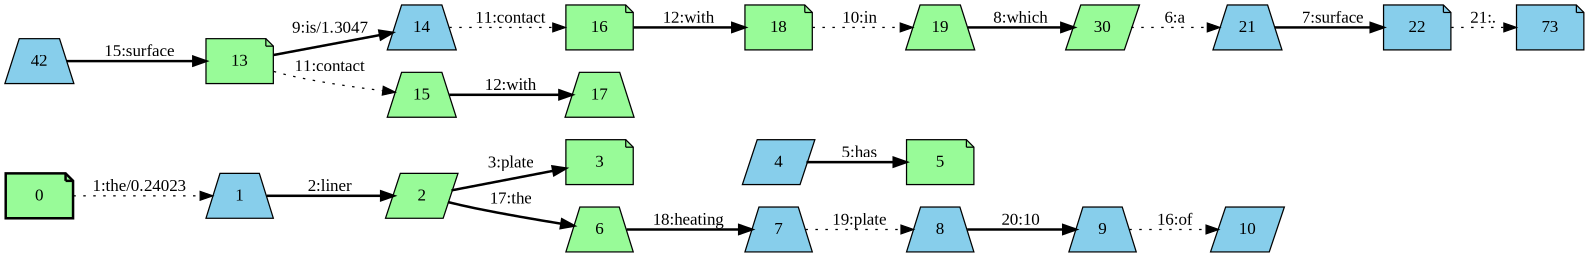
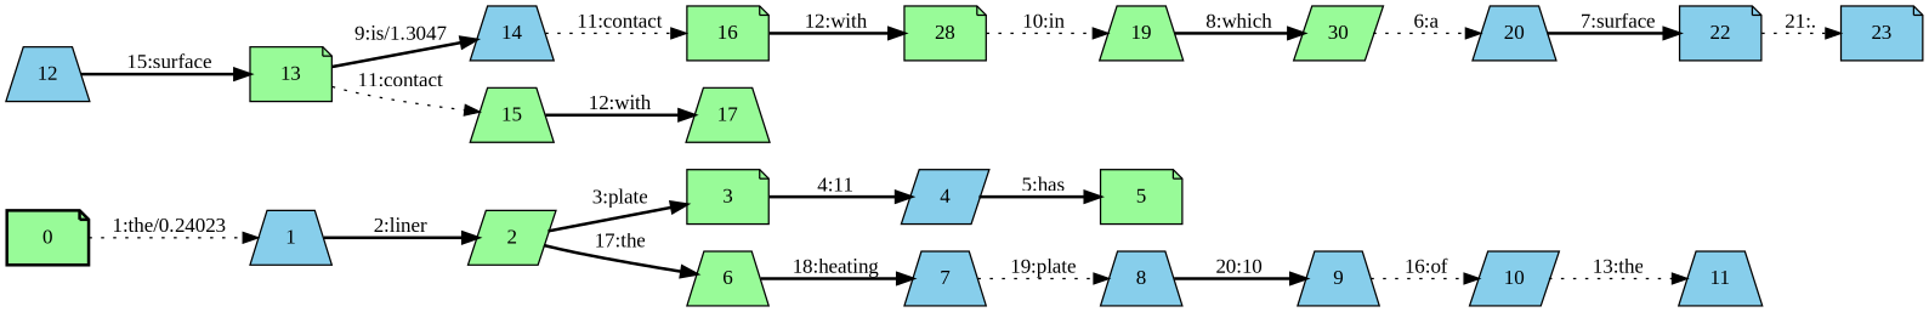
  digraph {
    fontname="Liberation Serif"
    nodesep=0.25
    rankdir=LR
    ranksep=0.4
    node [fillcolor=palegreen fontname="Liberation Serif" fontsize=14 shape=trapezium style="solid,filled"]
    edge [fontname="Liberation Serif" fontsize=14 style=bold]
    n1 [label=0 shape=note style="bold,filled"]
    n2 [fillcolor=skyblue label=1]
    n3 [label=2 shape=parallelogram]
    n4 [label=3 shape=note]
    n5 [label=6]
    n6 [fillcolor=skyblue label=4 shape=parallelogram]
    n7 [label=5 shape=note]
    n8 [fillcolor=skyblue label=7]
    n9 [fillcolor=skyblue label=8]
    n10 [fillcolor=skyblue label=9]
    n11 [fillcolor=skyblue label=10 shape=parallelogram]
-   n13 [fillcolor=skyblue label=42]
+   n12 [fillcolor=skyblue label=11]
+   n13 [fillcolor=skyblue label=12]
    n14 [label=13 shape=note]
    n15 [fillcolor=skyblue label=14]
    n16 [label=15]
    n17 [label=16 shape=note]
    n18 [label=17]
-   n19 [label=18 shape=note]
+   n19 [label=28 shape=note]
    n20 [label=19]
    n21 [label=30 shape=parallelogram]
-   n22 [fillcolor=skyblue label=21]
+   n22 [fillcolor=skyblue label=20]
    n23 [fillcolor=skyblue label=22 shape=note]
-   n24 [fillcolor=skyblue label=73 shape=note]
+   n24 [fillcolor=skyblue label=23 shape=note]
    n1 -> n2 [label="1:the/0.24023" style=dotted]
    n2 -> n3 [label="2:liner"]
    n3 -> n4 [label="3:plate"]
    n3 -> n5 [label="17:the"]
+   n4 -> n6 [label="4:11"]
    n5 -> n8 [label="18:heating"]
    n6 -> n7 [label="5:has"]
    n8 -> n9 [label="19:plate" style=dotted]
    n9 -> n10 [label="20:10"]
    n10 -> n11 [label="16:of" style=dotted]
+   n11 -> n12 [label="13:the" style=dotted]
    n13 -> n14 [label="15:surface"]
    n14 -> n15 [label="9:is/1.3047"]
    n14 -> n16 [label="11:contact" style=dotted]
    n15 -> n17 [label="11:contact" style=dotted]
    n16 -> n18 [label="12:with"]
    n17 -> n19 [label="12:with"]
    n19 -> n20 [label="10:in" style=dotted]
    n20 -> n21 [label="8:which"]
    n21 -> n22 [label="6:a" style=dotted]
    n22 -> n23 [label="7:surface"]
    n23 -> n24 [label="21:." style=dotted]
  }
